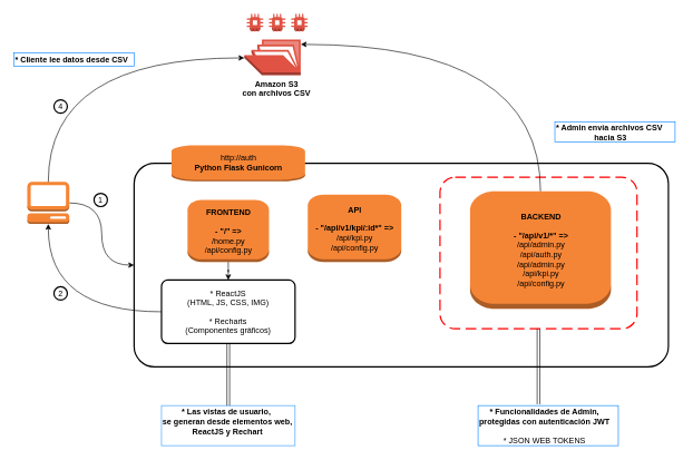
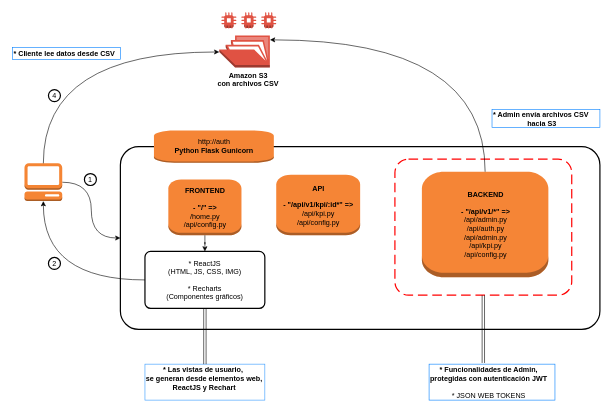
  <mxCell id="0" />
  <mxCell id="1" parent="0" />
  <mxCell id="2" value="" style="rounded=0;orthogonalLoop=1;jettySize=auto;html=1;edgeStyle=orthogonalEdgeStyle;curved=1;entryX=0;entryY=0.5;entryDx=0;entryDy=0;" parent="1" source="3" target="8" edge="1"><mxGeometry relative="1" as="geometry"><mxPoint x="183" y="162" as="targetPoint" /></mxGeometry></mxCell>
  <mxCell id="3" value="" style="outlineConnect=0;dashed=0;verticalLabelPosition=bottom;verticalAlign=top;align=center;html=1;shape=mxgraph.aws3.management_console;fillColor=#F58534;gradientColor=none;" parent="1" vertex="1"><mxGeometry x="40" y="272" width="63" height="63" as="geometry" /></mxCell>
  <mxCell id="4" value="" style="edgeStyle=orthogonalEdgeStyle;curved=1;rounded=0;orthogonalLoop=1;jettySize=auto;html=1;exitX=0.5;exitY=0;exitDx=0;exitDy=0;exitPerimeter=0;entryX=0;entryY=0.72;entryDx=0;entryDy=0;entryPerimeter=0;" parent="1" source="3" target="5" edge="1"><mxGeometry relative="1" as="geometry"><mxPoint x="185.5" y="453.5" as="sourcePoint" /></mxGeometry></mxCell>
  <mxCell id="5" value="&lt;b&gt;Amazon S3&lt;br&gt;con archivos CSV&lt;/b&gt;&lt;br&gt;" style="outlineConnect=0;dashed=0;verticalLabelPosition=bottom;verticalAlign=top;align=center;html=1;shape=mxgraph.aws3.efs_share;fillColor=#E05243;gradientColor=none;" parent="1" vertex="1"><mxGeometry x="365" y="20" width="95" height="92" as="geometry" /></mxCell>
  <mxCell id="6" value="" style="edgeStyle=orthogonalEdgeStyle;curved=1;rounded=0;orthogonalLoop=1;jettySize=auto;html=1;entryX=0.5;entryY=1;entryDx=0;entryDy=0;entryPerimeter=0;" parent="1" source="14" target="3" edge="1"><mxGeometry relative="1" as="geometry"><mxPoint x="120" y="562" as="targetPoint" /></mxGeometry></mxCell>
  <mxCell id="7" value="" style="group" parent="1" vertex="1" connectable="0"><mxGeometry x="200" y="222" width="800" height="327" as="geometry" /></mxCell>
  <mxCell id="8" value="" style="rounded=1;arcSize=10;dashed=0;strokeColor=#000000;fillColor=none;gradientColor=none;strokeWidth=2;" parent="7" vertex="1"><mxGeometry y="22.152" width="800" height="304.848" as="geometry" /></mxCell>
  <mxCell id="9" value="http://auth&lt;br&gt;&lt;b&gt;Python Flask Gunicorn&lt;/b&gt;&lt;br&gt;" style="dashed=0;html=1;shape=mxgraph.aws3.instance;fillColor=#F58536;gradientColor=none;dashed=0;" parent="7" vertex="1"><mxGeometry x="56" y="-4.747" width="200" height="53.797" as="geometry" /></mxCell>
  <mxCell id="10" value="&lt;b&gt;FRONTEND&lt;br&gt;&lt;br&gt;- &quot;/&quot; =&amp;gt; &lt;/b&gt;&lt;br&gt;/home.py&lt;br&gt;/api/config.py&lt;br&gt;" style="dashed=0;html=1;shape=mxgraph.aws3.instance;fillColor=#F58536;gradientColor=none;dashed=0;" parent="7" vertex="1"><mxGeometry x="80" y="77" width="122" height="93" as="geometry" /></mxCell>
  <mxCell id="11" value="&lt;b&gt;API&lt;br&gt;&lt;br&gt;- &quot;/api/v1/kpi/:id*&quot; =&amp;gt; &lt;/b&gt;&lt;br&gt;/api/kpi.py&lt;br&gt;/api/config.py&lt;br&gt;" style="dashed=0;html=1;shape=mxgraph.aws3.instance;fillColor=#F58536;gradientColor=none;dashed=0;" parent="7" vertex="1"><mxGeometry x="260" y="69" width="140" height="101" as="geometry" /></mxCell>
  <mxCell id="12" value="" style="rounded=1;arcSize=10;dashed=1;strokeColor=#ff0000;fillColor=none;gradientColor=none;dashPattern=8 4;strokeWidth=2;" parent="7" vertex="1"><mxGeometry x="458" y="43" width="295" height="227" as="geometry" /></mxCell>
  <mxCell id="13" value="&lt;b&gt;BACKEND&lt;br&gt;&lt;br&gt;- &quot;/api/v1/*&quot; =&amp;gt; &lt;/b&gt;&lt;br&gt;/api/admin.py&lt;br&gt;/api/auth.py&lt;br&gt;/api/admin.py&lt;br&gt;/api/kpi.py&lt;br&gt;/api/config.py&lt;br&gt;" style="dashed=0;html=1;shape=mxgraph.aws3.instance;fillColor=#F58536;gradientColor=none;dashed=0;" parent="7" vertex="1"><mxGeometry x="503" y="64" width="211" height="176" as="geometry" /></mxCell>
  <mxCell id="14" value="* ReactJS&#10;(HTML, JS, CSS, IMG)&#10;&#10;* Recharts&#10;(Componentes gráficos)" style="rounded=1;arcSize=10;dashed=0;strokeColor=#000000;fillColor=none;gradientColor=none;strokeWidth=2;fontStyle=0" parent="7" vertex="1"><mxGeometry x="41" y="197.016" width="200" height="94.935" as="geometry" /></mxCell>
  <mxCell id="15" value="" style="edgeStyle=orthogonalEdgeStyle;curved=1;rounded=0;orthogonalLoop=1;jettySize=auto;html=1;entryX=0.5;entryY=0;entryDx=0;entryDy=0;" parent="7" source="10" target="14" edge="1"><mxGeometry relative="1" as="geometry"><mxPoint x="125" y="237.866" as="targetPoint" /></mxGeometry></mxCell>
  <mxCell id="16" value="* Cliente lee datos desde CSV&lt;br&gt;" style="text;html=1;resizable=0;points=[];autosize=1;align=left;verticalAlign=top;spacingTop=-4;fontStyle=1;strokeColor=#007FFF;" parent="1" vertex="1"><mxGeometry x="20" y="79" width="180" height="20" as="geometry" /></mxCell>
  <mxCell id="17" value="&lt;div style=&quot;text-align: center&quot;&gt;&lt;span&gt;* Las vistas de usuario,&amp;nbsp;&lt;/span&gt;&lt;/div&gt;&lt;div style=&quot;text-align: center&quot;&gt;&lt;span&gt;se generan desde elementos web,&lt;/span&gt;&lt;/div&gt;&lt;div style=&quot;text-align: center&quot;&gt;&lt;span&gt;ReactJS y Rechart&lt;/span&gt;&lt;/div&gt;&lt;div style=&quot;text-align: center&quot;&gt;&lt;span&gt;&lt;br&gt;&lt;/span&gt;&lt;/div&gt;" style="text;html=1;resizable=0;points=[];autosize=1;align=left;verticalAlign=top;spacingTop=-4;fontStyle=1;strokeColor=#3399FF;" parent="1" vertex="1"><mxGeometry x="241" y="607" width="200" height="60" as="geometry" /></mxCell>
- <mxCell id="18" value="&lt;div style=&quot;text-align: center&quot;&gt;&lt;b&gt;* Admin envía archivos CSV&amp;nbsp;&lt;/b&gt;&lt;/div&gt;&lt;b&gt;&lt;div style=&quot;text-align: center&quot;&gt;&lt;b&gt;hacia S3&lt;/b&gt;&lt;/div&gt;&lt;/b&gt;" style="text;html=1;resizable=0;points=[];autosize=1;align=left;verticalAlign=top;spacingTop=-4;strokeColor=#007FFF;" parent="1" vertex="1"><mxGeometry x="830" y="182" width="180" height="30" as="geometry" /></mxCell>
+ <mxCell id="18" value="&lt;div style=&quot;text-align: center&quot;&gt;&lt;b&gt;* Admin envía archivos CSV&amp;nbsp;&lt;/b&gt;&lt;/div&gt;&lt;b&gt;&lt;div style=&quot;text-align: center&quot;&gt;&lt;b&gt;hacia S3&lt;/b&gt;&lt;/div&gt;&lt;/b&gt;" style="text;html=1;resizable=0;points=[];autosize=1;align=left;verticalAlign=top;spacingTop=-4;strokeColor=#007FFF;" parent="1" vertex="1"><mxGeometry x="820" y="182" width="180" height="30" as="geometry" /></mxCell>
  <mxCell id="19" value="&lt;div style=&quot;text-align: center&quot;&gt;&lt;b&gt;* Funcionalidades de Admin, &lt;/b&gt;&lt;br&gt;&lt;b&gt;protegidas con autenticación JWT&lt;/b&gt;&lt;br&gt;&lt;br&gt;* JSON WEB TOKENS&lt;/div&gt;" style="text;html=1;resizable=0;points=[];autosize=1;align=left;verticalAlign=top;spacingTop=-4;strokeColor=#007FFF;" parent="1" vertex="1"><mxGeometry x="715" y="607" width="210" height="60" as="geometry" /></mxCell>
  <mxCell id="20" style="edgeStyle=orthogonalEdgeStyle;curved=1;rounded=0;orthogonalLoop=1;jettySize=auto;html=1;entryX=0.89;entryY=0.5;entryDx=0;entryDy=0;entryPerimeter=0;exitX=0.5;exitY=0;exitDx=0;exitDy=0;exitPerimeter=0;" parent="1" source="13" target="5" edge="1"><mxGeometry relative="1" as="geometry"><mxPoint x="725" y="72" as="targetPoint" /><Array as="points"><mxPoint x="809" y="66" /></Array></mxGeometry></mxCell>
  <mxCell id="21" style="edgeStyle=orthogonalEdgeStyle;curved=1;rounded=0;orthogonalLoop=1;jettySize=auto;html=1;entryX=0.431;entryY=-0.033;entryDx=0;entryDy=0;entryPerimeter=0;shape=link;exitX=0.5;exitY=1;exitDx=0;exitDy=0;" parent="1" source="12" target="19" edge="1"><mxGeometry relative="1" as="geometry"><mxPoint x="821" y="454" as="sourcePoint" /></mxGeometry></mxCell>
  <mxCell id="22" style="edgeStyle=orthogonalEdgeStyle;curved=1;rounded=0;orthogonalLoop=1;jettySize=auto;html=1;entryX=0.5;entryY=0;entryDx=0;entryDy=0;entryPerimeter=0;shape=link;exitX=0.5;exitY=1;exitDx=0;exitDy=0;" parent="1" source="14" target="17" edge="1"><mxGeometry relative="1" as="geometry"><mxPoint x="341" y="526" as="sourcePoint" /><mxPoint x="340" y="597" as="targetPoint" /></mxGeometry></mxCell>
  <mxCell id="23" value="1" style="strokeWidth=2;html=1;shape=mxgraph.flowchart.start_2;whiteSpace=wrap;" vertex="1" parent="1"><mxGeometry x="140" y="289" width="20" height="20" as="geometry" /></mxCell>
  <mxCell id="24" value="2" style="strokeWidth=2;html=1;shape=mxgraph.flowchart.start_2;whiteSpace=wrap;" vertex="1" parent="1"><mxGeometry x="80" y="429" width="20" height="20" as="geometry" /></mxCell>
  <mxCell id="25" value="4" style="strokeWidth=2;html=1;shape=mxgraph.flowchart.start_2;whiteSpace=wrap;" vertex="1" parent="1"><mxGeometry x="80" y="149" width="20" height="20" as="geometry" /></mxCell>
